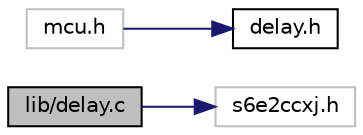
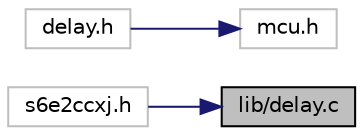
  digraph {
    rankdir=LR
    node [color=black fillcolor=white fontname=Helvetica fontsize=10 shape=record style=filled]
    edge [color=midnightblue fontname=Helvetica fontsize=10 labelfontname=Helvetica labelfontsize=10 style=solid]
    n1 [fillcolor=grey75 fontcolor=black height=0.2 label="lib/delay.c" width=0.4]
    n2 [color=grey75 height=0.2 label="s6e2ccxj.h" width=0.4]
-   n3 [height=0.2 label="delay.h" width=0.4]
+   n3 [color=grey75 height=0.2 label="delay.h" width=0.4]
    n4 [color=grey75 height=0.2 label="mcu.h" width=0.4]
-   n1 -> n2
-   n4 -> n3
+   n2 -> n1
+   n3 -> n4
  }
